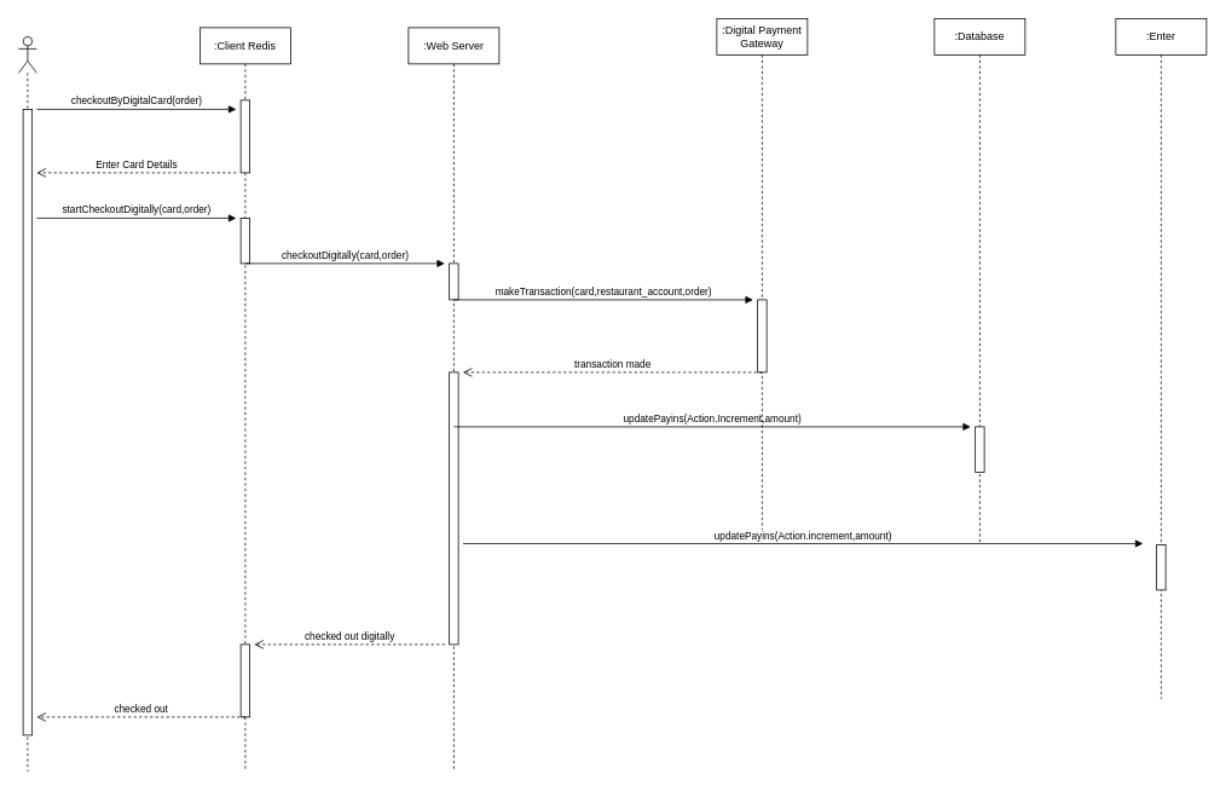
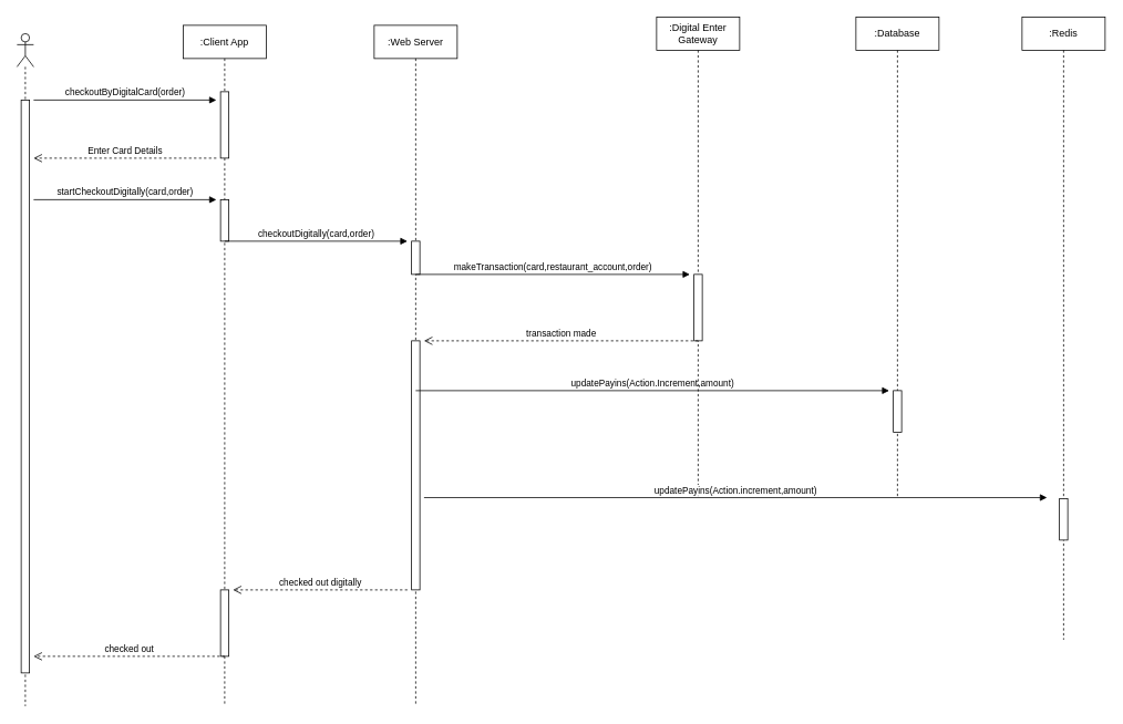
  <mxCell id="0" />
  <mxCell id="1" parent="0" />
  <mxCell id="2" value="" style="shape=umlLifeline;participant=umlActor;perimeter=lifelinePerimeter;whiteSpace=wrap;html=1;container=1;collapsible=0;recursiveResize=0;verticalAlign=top;spacingTop=36;outlineConnect=0;" parent="1" vertex="1"><mxGeometry x="20" y="40" width="20" height="810" as="geometry" /></mxCell>
  <mxCell id="3" value="" style="html=1;points=[];perimeter=orthogonalPerimeter;" parent="2" vertex="1"><mxGeometry x="5" y="80" width="10" height="690" as="geometry" /></mxCell>
  <mxCell id="4" value="checkoutByDigitalCard(order)" style="html=1;verticalAlign=bottom;endArrow=block;rounded=0;movable=1;resizable=1;rotatable=1;deletable=1;editable=1;connectable=1;" parent="2" edge="1"><mxGeometry width="80" relative="1" as="geometry"><mxPoint x="20" y="80" as="sourcePoint" /><mxPoint x="240" y="80" as="targetPoint" /></mxGeometry></mxCell>
- <mxCell id="5" value=":Client Redis" style="shape=umlLifeline;perimeter=lifelinePerimeter;whiteSpace=wrap;html=1;container=1;collapsible=0;recursiveResize=0;outlineConnect=0;movable=1;resizable=1;rotatable=1;deletable=1;editable=1;connectable=1;" parent="1" vertex="1"><mxGeometry x="220" y="30" width="100" height="820" as="geometry" /></mxCell>
+ <mxCell id="5" value=":Client App" style="shape=umlLifeline;perimeter=lifelinePerimeter;whiteSpace=wrap;html=1;container=1;collapsible=0;recursiveResize=0;outlineConnect=0;movable=1;resizable=1;rotatable=1;deletable=1;editable=1;connectable=1;" parent="1" vertex="1"><mxGeometry x="220" y="30" width="100" height="820" as="geometry" /></mxCell>
  <mxCell id="6" value="" style="html=1;points=[];perimeter=orthogonalPerimeter;" parent="5" vertex="1"><mxGeometry x="45" y="80" width="10" height="80" as="geometry" /></mxCell>
  <mxCell id="7" value="" style="html=1;points=[];perimeter=orthogonalPerimeter;movable=1;resizable=1;rotatable=1;deletable=1;editable=1;connectable=1;" parent="5" vertex="1"><mxGeometry x="45" y="210" width="10" height="50" as="geometry" /></mxCell>
  <mxCell id="8" value="checkoutDigitally(card,order)" style="html=1;verticalAlign=bottom;endArrow=block;rounded=0;" parent="5" edge="1"><mxGeometry width="80" relative="1" as="geometry"><mxPoint x="50" y="260" as="sourcePoint" /><mxPoint x="270" y="260" as="targetPoint" /></mxGeometry></mxCell>
  <mxCell id="9" value="" style="html=1;points=[];perimeter=orthogonalPerimeter;movable=1;resizable=1;rotatable=1;deletable=1;editable=1;connectable=1;" parent="5" vertex="1"><mxGeometry x="45" y="680" width="10" height="80" as="geometry" /></mxCell>
  <mxCell id="10" value="Enter Card Details" style="html=1;verticalAlign=bottom;endArrow=open;dashed=1;endSize=8;rounded=0;movable=1;resizable=1;rotatable=1;deletable=1;editable=1;connectable=1;" parent="1" edge="1"><mxGeometry relative="1" as="geometry"><mxPoint x="260" y="190" as="sourcePoint" /><mxPoint x="40" y="190" as="targetPoint" /></mxGeometry></mxCell>
  <mxCell id="11" value="startCheckoutDigitally(card,order)" style="html=1;verticalAlign=bottom;endArrow=block;rounded=0;movable=1;resizable=1;rotatable=1;deletable=1;editable=1;connectable=1;" parent="1" edge="1"><mxGeometry width="80" relative="1" as="geometry"><mxPoint x="40" y="240" as="sourcePoint" /><mxPoint x="260" y="240" as="targetPoint" /></mxGeometry></mxCell>
  <mxCell id="12" value=":Web Server" style="shape=umlLifeline;perimeter=lifelinePerimeter;whiteSpace=wrap;html=1;container=1;collapsible=0;recursiveResize=0;outlineConnect=0;movable=1;resizable=1;rotatable=1;deletable=1;editable=1;connectable=1;" parent="1" vertex="1"><mxGeometry x="450" y="30" width="100" height="820" as="geometry" /></mxCell>
  <mxCell id="13" value="" style="html=1;points=[];perimeter=orthogonalPerimeter;movable=1;resizable=1;rotatable=1;deletable=1;editable=1;connectable=1;" parent="12" vertex="1"><mxGeometry x="45" y="260" width="10" height="40" as="geometry" /></mxCell>
  <mxCell id="14" value="makeTransaction(card,restaurant_account,order)" style="html=1;verticalAlign=bottom;endArrow=block;rounded=0;" parent="12" edge="1"><mxGeometry width="80" relative="1" as="geometry"><mxPoint x="50" y="300" as="sourcePoint" /><mxPoint x="380" y="300" as="targetPoint" /></mxGeometry></mxCell>
  <mxCell id="15" value="" style="html=1;points=[];perimeter=orthogonalPerimeter;movable=1;resizable=1;rotatable=1;deletable=1;editable=1;connectable=1;" parent="12" vertex="1"><mxGeometry x="45" y="380" width="10" height="300" as="geometry" /></mxCell>
  <mxCell id="16" value="updatePayins(Action.Increment,amount)" style="html=1;verticalAlign=bottom;endArrow=block;rounded=0;" parent="12" edge="1"><mxGeometry width="80" relative="1" as="geometry"><mxPoint x="50" y="440" as="sourcePoint" /><mxPoint x="620" y="440" as="targetPoint" /></mxGeometry></mxCell>
- <mxCell id="17" value=":Digital Payment Gateway" style="shape=umlLifeline;perimeter=lifelinePerimeter;whiteSpace=wrap;html=1;container=1;collapsible=0;recursiveResize=0;outlineConnect=0;movable=1;resizable=1;rotatable=1;deletable=1;editable=1;connectable=1;" parent="1" vertex="1"><mxGeometry x="790" y="20" width="100" height="580" as="geometry" /></mxCell>
+ <mxCell id="17" value=":Digital Enter Gateway" style="shape=umlLifeline;perimeter=lifelinePerimeter;whiteSpace=wrap;html=1;container=1;collapsible=0;recursiveResize=0;outlineConnect=0;movable=1;resizable=1;rotatable=1;deletable=1;editable=1;connectable=1;" parent="1" vertex="1"><mxGeometry x="790" y="20" width="100" height="580" as="geometry" /></mxCell>
  <mxCell id="18" value="" style="html=1;points=[];perimeter=orthogonalPerimeter;movable=1;resizable=1;rotatable=1;deletable=1;editable=1;connectable=1;" parent="17" vertex="1"><mxGeometry x="45" y="310" width="10" height="80" as="geometry" /></mxCell>
  <mxCell id="19" value="transaction made" style="html=1;verticalAlign=bottom;endArrow=open;dashed=1;endSize=8;rounded=0;" parent="1" edge="1"><mxGeometry relative="1" as="geometry"><mxPoint x="840" y="410" as="sourcePoint" /><mxPoint x="510" y="410" as="targetPoint" /></mxGeometry></mxCell>
  <mxCell id="20" value=":Database" style="shape=umlLifeline;perimeter=lifelinePerimeter;whiteSpace=wrap;html=1;container=1;collapsible=0;recursiveResize=0;outlineConnect=0;movable=1;resizable=1;rotatable=1;deletable=1;editable=1;connectable=1;" parent="1" vertex="1"><mxGeometry x="1030" y="20" width="100" height="580" as="geometry" /></mxCell>
  <mxCell id="21" value="" style="html=1;points=[];perimeter=orthogonalPerimeter;movable=1;resizable=1;rotatable=1;deletable=1;editable=1;connectable=1;" parent="20" vertex="1"><mxGeometry x="45" y="450" width="10" height="50" as="geometry" /></mxCell>
  <mxCell id="22" value="checked out digitally" style="html=1;verticalAlign=bottom;endArrow=open;dashed=1;endSize=8;rounded=0;" parent="1" edge="1"><mxGeometry relative="1" as="geometry"><mxPoint x="490" y="710" as="sourcePoint" /><mxPoint x="280" y="710" as="targetPoint" /></mxGeometry></mxCell>
  <mxCell id="23" value="checked out" style="html=1;verticalAlign=bottom;endArrow=open;dashed=1;endSize=8;rounded=0;" parent="1" edge="1"><mxGeometry relative="1" as="geometry"><mxPoint x="270" y="790" as="sourcePoint" /><mxPoint x="40" y="790" as="targetPoint" /></mxGeometry></mxCell>
- <mxCell id="24" value=":Enter" style="shape=umlLifeline;perimeter=lifelinePerimeter;whiteSpace=wrap;html=1;container=1;collapsible=0;recursiveResize=0;outlineConnect=0;movable=1;resizable=1;rotatable=1;deletable=1;editable=1;connectable=1;" parent="1" vertex="1"><mxGeometry x="1230" y="20" width="100" height="750" as="geometry" /></mxCell>
+ <mxCell id="24" value=":Redis" style="shape=umlLifeline;perimeter=lifelinePerimeter;whiteSpace=wrap;html=1;container=1;collapsible=0;recursiveResize=0;outlineConnect=0;movable=1;resizable=1;rotatable=1;deletable=1;editable=1;connectable=1;" parent="1" vertex="1"><mxGeometry x="1230" y="20" width="100" height="750" as="geometry" /></mxCell>
  <mxCell id="25" value="" style="html=1;points=[];perimeter=orthogonalPerimeter;movable=1;resizable=1;rotatable=1;deletable=1;editable=1;connectable=1;" parent="24" vertex="1"><mxGeometry x="45" y="580" width="10" height="50" as="geometry" /></mxCell>
  <mxCell id="26" value="updatePayins(Action.increment,amount)" style="html=1;verticalAlign=bottom;endArrow=block;rounded=0;" parent="1" edge="1"><mxGeometry width="80" relative="1" as="geometry"><mxPoint x="510" y="598.82" as="sourcePoint" /><mxPoint x="1260" y="598.82" as="targetPoint" /></mxGeometry></mxCell>
